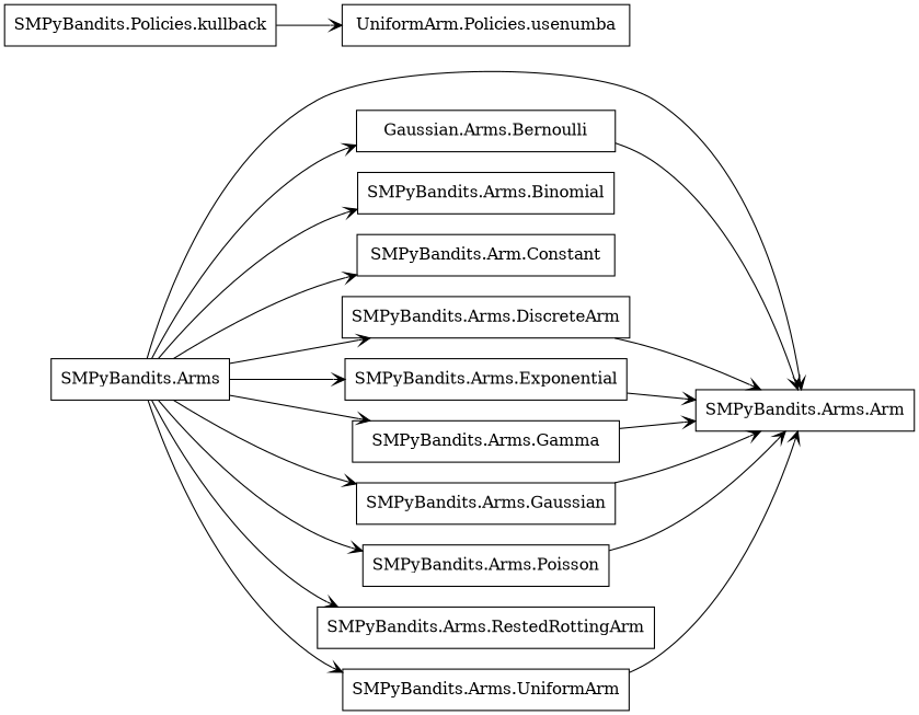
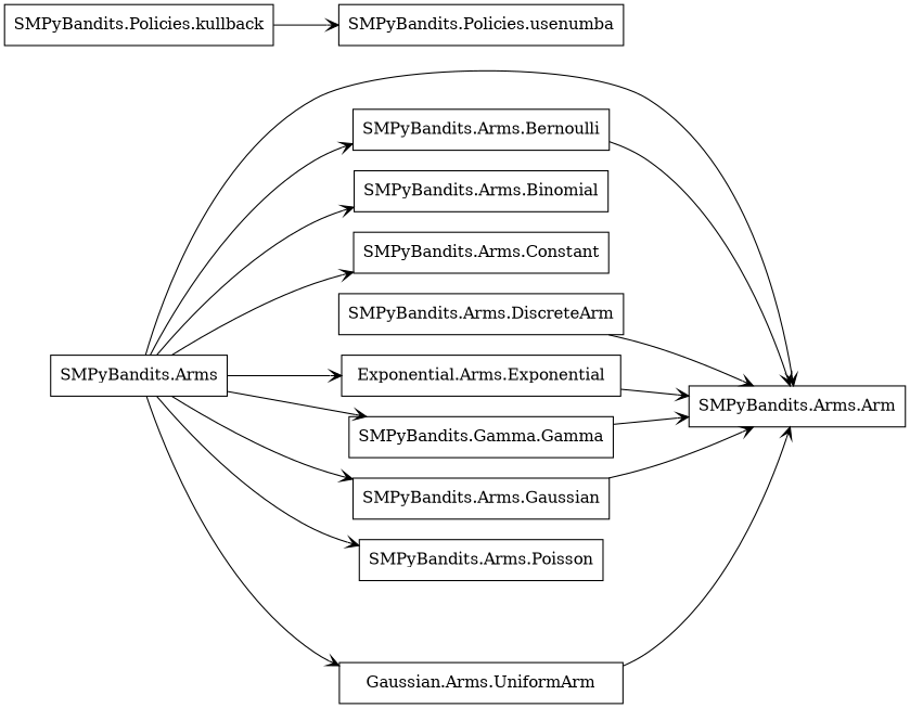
  digraph {
    rankdir=LR
    node [shape=box]
    edge [arrowhead=open arrowtail=none]
    n1 [label="SMPyBandits.Arms"]
    n2 [label="SMPyBandits.Arms.Arm"]
-   n3 [label="Gaussian.Arms.Bernoulli"]
+   n3 [label="SMPyBandits.Arms.Bernoulli"]
    n4 [label="SMPyBandits.Arms.Binomial"]
-   n5 [label="SMPyBandits.Arm.Constant"]
+   n5 [label="SMPyBandits.Arms.Constant"]
    n6 [label="SMPyBandits.Arms.DiscreteArm"]
-   n7 [label="SMPyBandits.Arms.Exponential"]
-   n8 [label="SMPyBandits.Arms.Gamma"]
+   n7 [label="Exponential.Arms.Exponential"]
+   n8 [label="SMPyBandits.Gamma.Gamma"]
    n9 [label="SMPyBandits.Arms.Gaussian"]
    n10 [label="SMPyBandits.Arms.Poisson"]
-   n11 [label="SMPyBandits.Arms.RestedRottingArm"]
-   n12 [label="SMPyBandits.Arms.UniformArm"]
+   n12 [label="Gaussian.Arms.UniformArm"]
    n13 [label="SMPyBandits.Policies.kullback"]
-   n14 [label="UniformArm.Policies.usenumba"]
+   n14 [label="SMPyBandits.Policies.usenumba"]
    n1 -> n2
    n1 -> n3
    n1 -> n4
    n1 -> n5
-   n1 -> n6
    n1 -> n7
    n1 -> n8
    n1 -> n9
    n1 -> n10
-   n1 -> n11
    n1 -> n12
    n3 -> n2
    n6 -> n2
    n7 -> n2
    n8 -> n2
    n9 -> n2
-   n10 -> n2
    n12 -> n2
    n13 -> n14
  }
